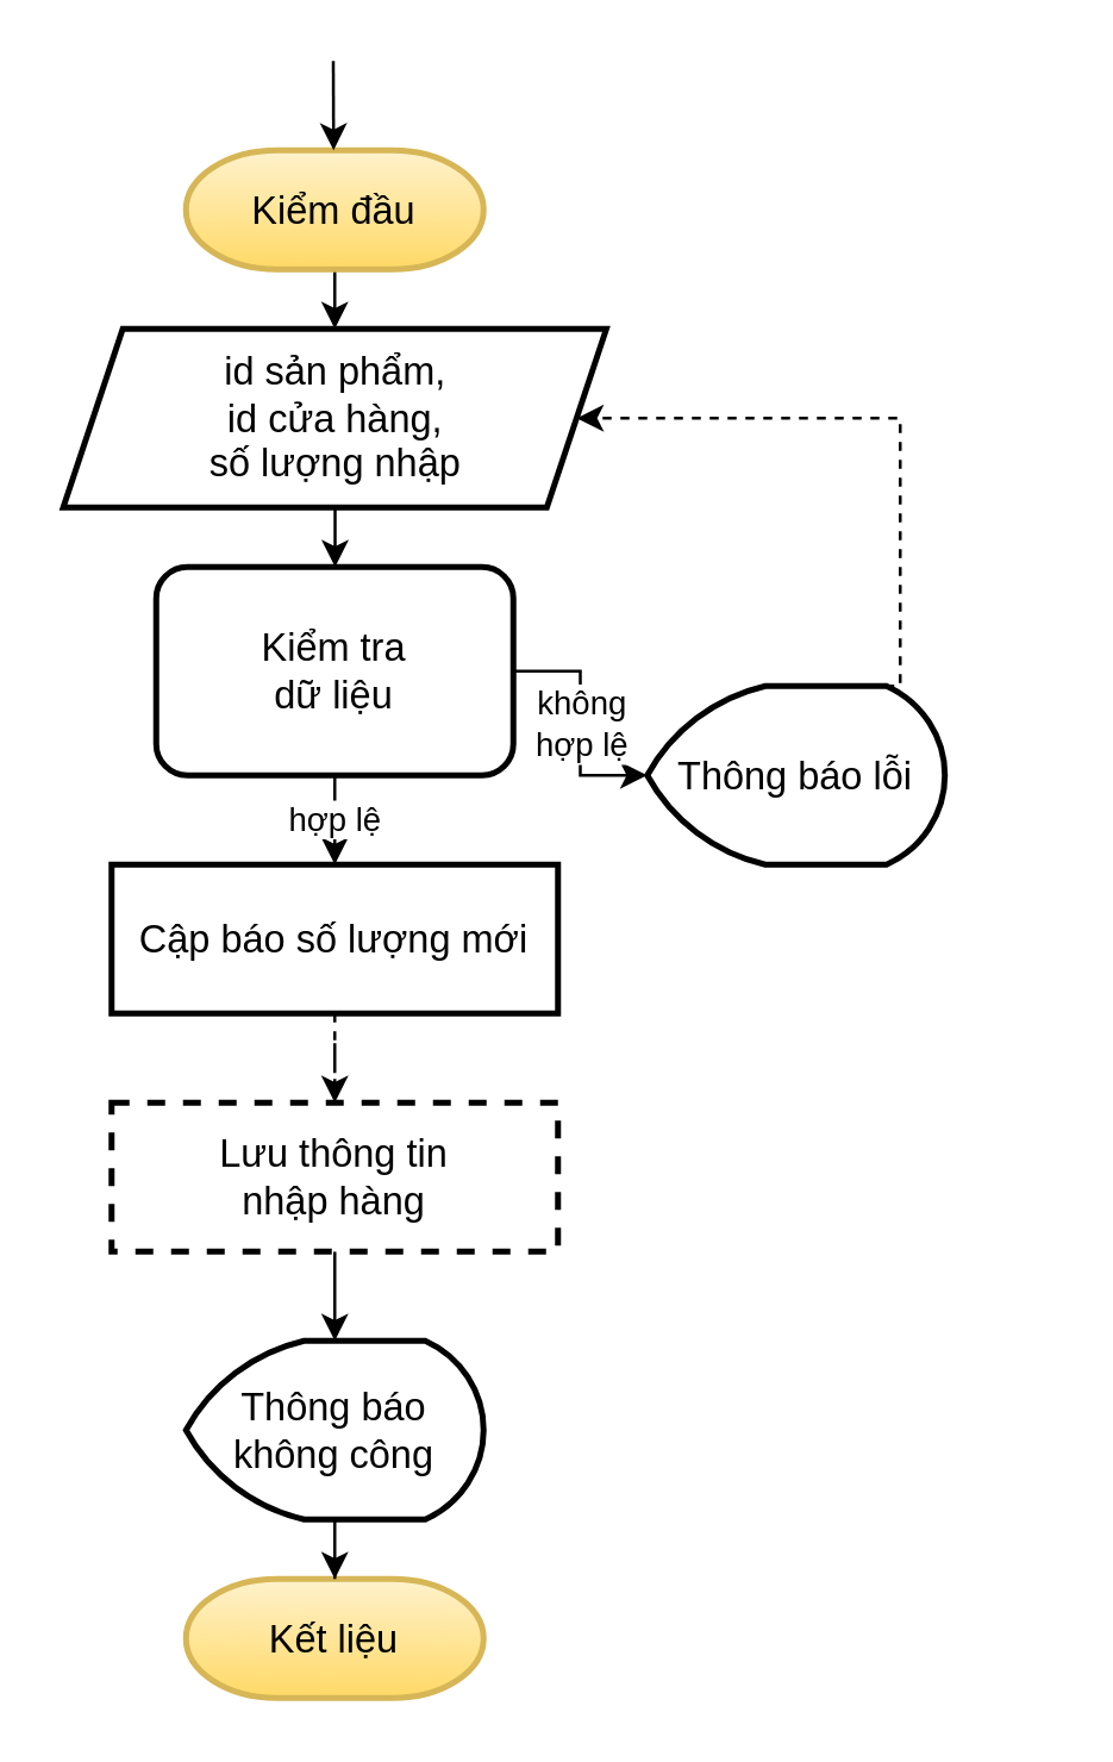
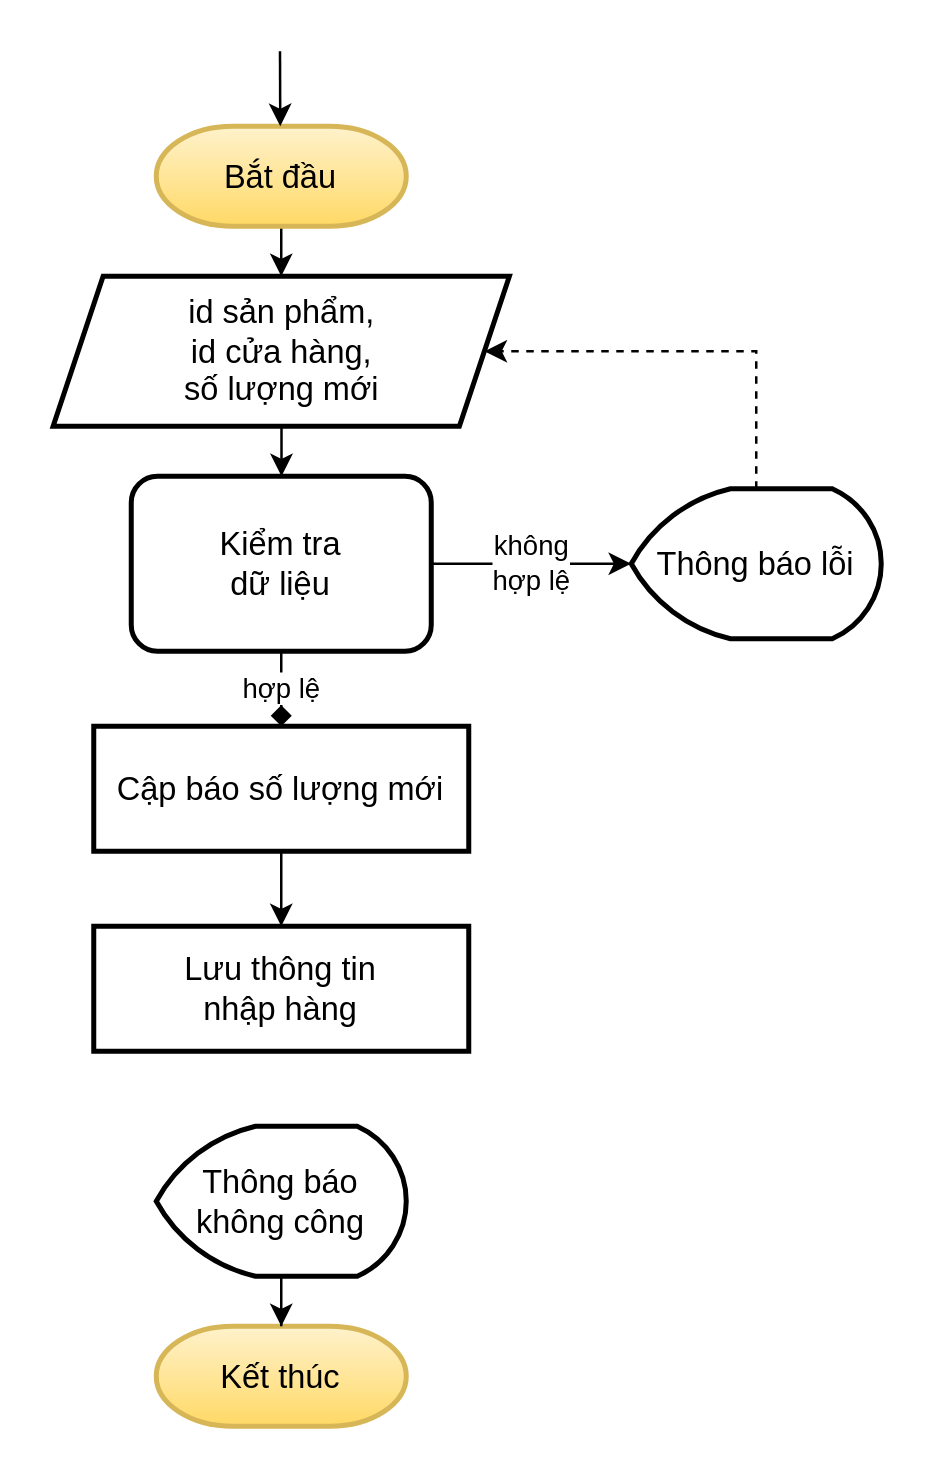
  <mxCell id="0" />
  <mxCell id="1" parent="0" />
  <mxCell id="2" style="edgeStyle=orthogonalEdgeStyle;rounded=0;orthogonalLoop=1;jettySize=auto;html=1;" edge="1" parent="1" source="3" target="5"><mxGeometry relative="1" as="geometry" /></mxCell>
- <mxCell id="3" value="Kiểm đầu" style="strokeWidth=2;html=1;shape=mxgraph.flowchart.terminator;whiteSpace=wrap;labelBorderColor=none;fontSize=13;fontStyle=0;fillColor=#fff2cc;strokeColor=#d6b656;gradientColor=#ffd966;" vertex="1" parent="1"><mxGeometry x="62" y="50" width="100" height="40" as="geometry" /></mxCell>
+ <mxCell id="3" value="Bắt đầu" style="strokeWidth=2;html=1;shape=mxgraph.flowchart.terminator;whiteSpace=wrap;labelBorderColor=none;fontSize=13;fontStyle=0;fillColor=#fff2cc;strokeColor=#d6b656;gradientColor=#ffd966;" vertex="1" parent="1"><mxGeometry x="62" y="50" width="100" height="40" as="geometry" /></mxCell>
  <mxCell id="4" style="edgeStyle=orthogonalEdgeStyle;rounded=0;orthogonalLoop=1;jettySize=auto;html=1;entryX=0.5;entryY=0;entryDx=0;entryDy=0;" edge="1" parent="1" source="5" target="8"><mxGeometry relative="1" as="geometry"><mxPoint x="112" y="190" as="targetPoint" /></mxGeometry></mxCell>
- <mxCell id="5" value="id sản phẩm,&lt;br&gt;id cửa hàng,&lt;br&gt;số lượng nhập" style="shape=parallelogram;perimeter=parallelogramPerimeter;whiteSpace=wrap;html=1;fixedSize=1;strokeWidth=2;labelBorderColor=none;fontSize=13;fontStyle=0" vertex="1" parent="1"><mxGeometry x="20.75" y="110" width="182.5" height="60" as="geometry" /></mxCell>
- <mxCell id="6" value="hợp lệ" style="edgeStyle=orthogonalEdgeStyle;rounded=0;orthogonalLoop=1;jettySize=auto;html=1;entryX=0.5;entryY=0;entryDx=0;entryDy=0;" edge="1" parent="1" source="8" target="16"><mxGeometry relative="1" as="geometry"><mxPoint x="112.1" y="370" as="targetPoint" /></mxGeometry></mxCell>
+ <mxCell id="5" value="id sản phẩm,&lt;br&gt;id cửa hàng,&lt;br&gt;số lượng mới" style="shape=parallelogram;perimeter=parallelogramPerimeter;whiteSpace=wrap;html=1;fixedSize=1;strokeWidth=2;labelBorderColor=none;fontSize=13;fontStyle=0" vertex="1" parent="1"><mxGeometry x="20.75" y="110" width="182.5" height="60" as="geometry" /></mxCell>
+ <mxCell id="6" value="hợp lệ" style="edgeStyle=orthogonalEdgeStyle;rounded=0;orthogonalLoop=1;jettySize=auto;html=1;entryX=0.5;entryY=0;entryDx=0;entryDy=0;endArrow=diamond;" edge="1" parent="1" source="8" target="16"><mxGeometry relative="1" as="geometry"><mxPoint x="112.1" y="370" as="targetPoint" /></mxGeometry></mxCell>
  <mxCell id="7" value="không&lt;br&gt;hợp lệ" style="edgeStyle=orthogonalEdgeStyle;rounded=0;orthogonalLoop=1;jettySize=auto;html=1;" edge="1" parent="1" source="8" target="10"><mxGeometry relative="1" as="geometry"><mxPoint x="322" y="260" as="targetPoint" /><mxPoint as="offset" /></mxGeometry></mxCell>
  <mxCell id="8" value="Kiểm tra&lt;br&gt;dữ liệu" style="whiteSpace=wrap;html=1;strokeWidth=2;labelBorderColor=none;fontSize=13;fontStyle=0;rounded=1;" vertex="1" parent="1"><mxGeometry x="52" y="190" width="120" height="70" as="geometry" /></mxCell>
  <mxCell id="9" style="edgeStyle=orthogonalEdgeStyle;rounded=0;orthogonalLoop=1;jettySize=auto;html=1;entryX=1;entryY=0.5;entryDx=0;entryDy=0;exitX=0.5;exitY=0;exitDx=0;exitDy=0;exitPerimeter=0;dashed=1;" edge="1" parent="1" source="10" target="5"><mxGeometry relative="1" as="geometry"><Array as="points"><mxPoint x="302" y="140" /></Array></mxGeometry></mxCell>
- <mxCell id="10" value="Thông báo lỗi" style="strokeWidth=2;html=1;shape=mxgraph.flowchart.display;whiteSpace=wrap;labelBorderColor=none;fontSize=13;fontStyle=0" vertex="1" parent="1"><mxGeometry x="217" y="230" width="100" height="60" as="geometry" /></mxCell>
- <mxCell id="11" value="Kết liệu" style="strokeWidth=2;html=1;shape=mxgraph.flowchart.terminator;whiteSpace=wrap;labelBorderColor=none;fontSize=13;fontStyle=0;fillColor=#fff2cc;strokeColor=#d6b656;gradientColor=#ffd966;" vertex="1" parent="1"><mxGeometry x="62" y="530" width="100" height="40" as="geometry" /></mxCell>
+ <mxCell id="10" value="Thông báo lỗi" style="strokeWidth=2;html=1;shape=mxgraph.flowchart.display;whiteSpace=wrap;labelBorderColor=none;fontSize=13;fontStyle=0" vertex="1" parent="1"><mxGeometry x="252" y="195" width="100" height="60" as="geometry" /></mxCell>
+ <mxCell id="11" value="Kết thúc" style="strokeWidth=2;html=1;shape=mxgraph.flowchart.terminator;whiteSpace=wrap;labelBorderColor=none;fontSize=13;fontStyle=0;fillColor=#fff2cc;strokeColor=#d6b656;gradientColor=#ffd966;" vertex="1" parent="1"><mxGeometry x="62" y="530" width="100" height="40" as="geometry" /></mxCell>
  <mxCell id="12" style="edgeStyle=orthogonalEdgeStyle;rounded=0;orthogonalLoop=1;jettySize=auto;html=1;" edge="1" parent="1"><mxGeometry relative="1" as="geometry"><mxPoint x="111.5" y="20" as="sourcePoint" /><mxPoint x="111.6" y="50" as="targetPoint" /></mxGeometry></mxCell>
  <mxCell id="13" style="edgeStyle=orthogonalEdgeStyle;rounded=0;orthogonalLoop=1;jettySize=auto;html=1;" edge="1" parent="1" source="14" target="11"><mxGeometry relative="1" as="geometry" /></mxCell>
  <mxCell id="14" value="Thông báo&lt;br&gt;không công" style="strokeWidth=2;html=1;shape=mxgraph.flowchart.display;whiteSpace=wrap;labelBorderColor=none;fontSize=13;fontStyle=0" vertex="1" parent="1"><mxGeometry x="62" y="450" width="100" height="60" as="geometry" /></mxCell>
- <mxCell id="15" style="edgeStyle=orthogonalEdgeStyle;rounded=0;orthogonalLoop=1;jettySize=auto;html=1;entryX=0.5;entryY=0;entryDx=0;entryDy=0;dashed=1;" edge="1" parent="1" source="16" target="18"><mxGeometry relative="1" as="geometry"><mxPoint x="112" y="470" as="targetPoint" /></mxGeometry></mxCell>
+ <mxCell id="15" style="edgeStyle=orthogonalEdgeStyle;rounded=0;orthogonalLoop=1;jettySize=auto;html=1;entryX=0.5;entryY=0;entryDx=0;entryDy=0;" edge="1" parent="1" source="16" target="18"><mxGeometry relative="1" as="geometry"><mxPoint x="112" y="470" as="targetPoint" /></mxGeometry></mxCell>
  <mxCell id="16" value="Cập báo số lượng mới" style="whiteSpace=wrap;html=1;strokeWidth=2;labelBorderColor=none;fontSize=13;fontStyle=0" vertex="1" parent="1"><mxGeometry x="37" y="290" width="150" height="50" as="geometry" /></mxCell>
- <mxCell id="17" style="edgeStyle=orthogonalEdgeStyle;rounded=0;orthogonalLoop=1;jettySize=auto;html=1;exitX=0.5;exitY=1;exitDx=0;exitDy=0;" edge="1" parent="1" source="18" target="14"><mxGeometry relative="1" as="geometry"><mxPoint x="112.1" y="440" as="sourcePoint" /></mxGeometry></mxCell>
- <mxCell id="18" value="Lưu thông tin&lt;br&gt;nhập hàng" style="whiteSpace=wrap;html=1;strokeWidth=2;labelBorderColor=none;fontSize=13;fontStyle=0;dashed=1;" vertex="1" parent="1"><mxGeometry x="37" y="370" width="150" height="50" as="geometry" /></mxCell>
+ <mxCell id="18" value="Lưu thông tin&lt;br&gt;nhập hàng" style="whiteSpace=wrap;html=1;strokeWidth=2;labelBorderColor=none;fontSize=13;fontStyle=0" vertex="1" parent="1"><mxGeometry x="37" y="370" width="150" height="50" as="geometry" /></mxCell>
